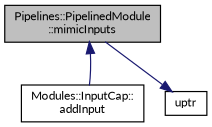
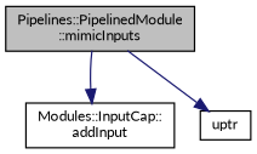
  digraph {
    fontname=Lato
    rankdir=TB
    node [color=black fillcolor=white fontname=Lato fontsize=10 shape=record style=filled]
    edge [color=midnightblue fontname=Lato fontsize=10 labelfontname=Helvetica labelfontsize=10 style=solid]
    n1 [fillcolor=grey75 fontcolor=black height=0.2 label="Pipelines::PipelinedModule\l::mimicInputs" width=0.4]
    n2 [height=0.2 label="Modules::InputCap::\laddInput" width=0.4]
    n3 [height=0.2 label=uptr width=0.4]
-   n2 -> n1
+   n1 -> n2
    n1 -> n3
  }
